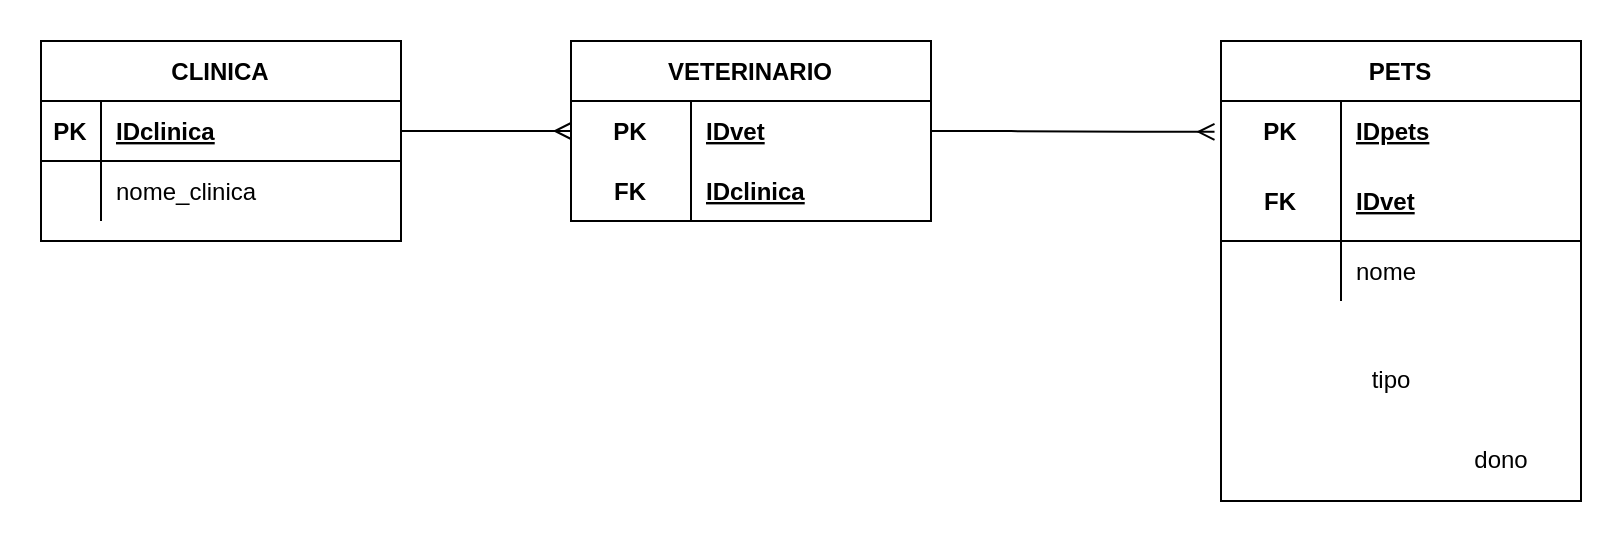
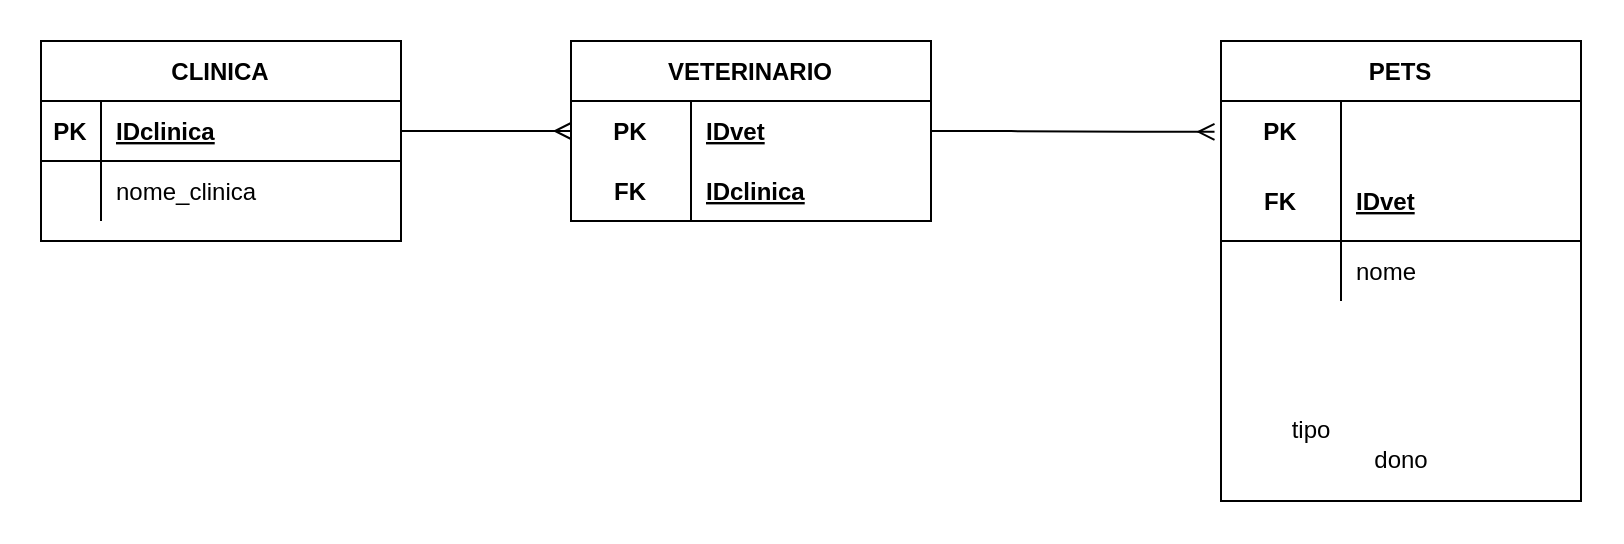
  <mxCell id="0" />
  <mxCell id="1" parent="0" />
  <mxCell id="2" value="CLINICA" style="shape=table;startSize=30;container=1;collapsible=1;childLayout=tableLayout;fixedRows=1;rowLines=0;fontStyle=1;align=center;resizeLast=1;" vertex="1" parent="1"><mxGeometry x="20" width="180" height="100" as="geometry" y="20" /></mxCell>
  <mxCell id="3" value="" style="shape=partialRectangle;collapsible=0;dropTarget=0;pointerEvents=0;fillColor=none;top=0;left=0;bottom=1;right=0;points=[[0,0.5],[1,0.5]];portConstraint=eastwest;" vertex="1" parent="2"><mxGeometry y="30" width="180" height="30" as="geometry" /></mxCell>
  <mxCell id="4" value="PK" style="shape=partialRectangle;connectable=0;fillColor=none;top=0;left=0;bottom=0;right=0;fontStyle=1;overflow=hidden;" vertex="1" parent="3"><mxGeometry width="30" height="30" as="geometry" /></mxCell>
  <mxCell id="5" value="IDclinica" style="shape=partialRectangle;connectable=0;fillColor=none;top=0;left=0;bottom=0;right=0;align=left;spacingLeft=6;fontStyle=5;overflow=hidden;" vertex="1" parent="3"><mxGeometry x="30" width="150" height="30" as="geometry" /></mxCell>
  <mxCell id="6" value="" style="shape=partialRectangle;collapsible=0;dropTarget=0;pointerEvents=0;fillColor=none;top=0;left=0;bottom=0;right=0;points=[[0,0.5],[1,0.5]];portConstraint=eastwest;" vertex="1" parent="2"><mxGeometry y="60" width="180" height="30" as="geometry" /></mxCell>
  <mxCell id="7" value="" style="shape=partialRectangle;connectable=0;fillColor=none;top=0;left=0;bottom=0;right=0;editable=1;overflow=hidden;" vertex="1" parent="6"><mxGeometry width="30" height="30" as="geometry" /></mxCell>
  <mxCell id="8" value="nome_clinica" style="shape=partialRectangle;connectable=0;fillColor=none;top=0;left=0;bottom=0;right=0;align=left;spacingLeft=6;overflow=hidden;" vertex="1" parent="6"><mxGeometry x="30" width="150" height="30" as="geometry" /></mxCell>
  <mxCell id="9" value="PETS" style="shape=table;startSize=30;container=1;collapsible=1;childLayout=tableLayout;fixedRows=1;rowLines=0;fontStyle=1;align=center;resizeLast=1;" vertex="1" parent="1"><mxGeometry x="610" width="180" height="230" as="geometry" y="20" /></mxCell>
  <mxCell id="10" value="" style="shape=partialRectangle;collapsible=0;dropTarget=0;pointerEvents=0;fillColor=none;top=0;left=0;bottom=0;right=0;points=[[0,0.5],[1,0.5]];portConstraint=eastwest;" vertex="1" parent="9"><mxGeometry y="30" width="180" height="30" as="geometry" /></mxCell>
  <mxCell id="11" value="PK" style="shape=partialRectangle;connectable=0;fillColor=none;top=0;left=0;bottom=0;right=0;fontStyle=1;overflow=hidden;" vertex="1" parent="10"><mxGeometry width="60" height="30" as="geometry" /></mxCell>
- <mxCell id="12" value="IDpets" style="shape=partialRectangle;connectable=0;fillColor=none;top=0;left=0;bottom=0;right=0;align=left;spacingLeft=6;fontStyle=5;overflow=hidden;" vertex="1" parent="10"><mxGeometry x="60" width="120" height="30" as="geometry" /></mxCell>
  <mxCell id="13" value="" style="shape=partialRectangle;collapsible=0;dropTarget=0;pointerEvents=0;fillColor=none;top=0;left=0;bottom=1;right=0;points=[[0,0.5],[1,0.5]];portConstraint=eastwest;" vertex="1" parent="9"><mxGeometry y="60" width="180" height="40" as="geometry" /></mxCell>
  <mxCell id="14" value="FK" style="shape=partialRectangle;connectable=0;fillColor=none;top=0;left=0;bottom=0;right=0;fontStyle=1;overflow=hidden;" vertex="1" parent="13"><mxGeometry width="60" height="40" as="geometry" /></mxCell>
  <mxCell id="15" value="IDvet" style="shape=partialRectangle;connectable=0;fillColor=none;top=0;left=0;bottom=0;right=0;align=left;spacingLeft=6;fontStyle=5;overflow=hidden;" vertex="1" parent="13"><mxGeometry x="60" width="120" height="40" as="geometry" /></mxCell>
  <mxCell id="16" value="" style="shape=partialRectangle;collapsible=0;dropTarget=0;pointerEvents=0;fillColor=none;top=0;left=0;bottom=0;right=0;points=[[0,0.5],[1,0.5]];portConstraint=eastwest;" vertex="1" parent="9"><mxGeometry y="100" width="180" height="30" as="geometry" /></mxCell>
  <mxCell id="17" value="" style="shape=partialRectangle;connectable=0;fillColor=none;top=0;left=0;bottom=0;right=0;editable=1;overflow=hidden;" vertex="1" parent="16"><mxGeometry width="60" height="30" as="geometry" /></mxCell>
  <mxCell id="18" value="nome" style="shape=partialRectangle;connectable=0;fillColor=none;top=0;left=0;bottom=0;right=0;align=left;spacingLeft=6;overflow=hidden;" vertex="1" parent="16"><mxGeometry x="60" width="120" height="30" as="geometry" /></mxCell>
  <mxCell id="19" value="" style="shape=partialRectangle;collapsible=0;dropTarget=0;pointerEvents=0;fillColor=none;top=0;left=0;bottom=0;right=0;points=[[0,0.5],[1,0.5]];portConstraint=eastwest;" vertex="1" parent="9"><mxGeometry y="130" width="180" height="30" as="geometry" /></mxCell>
  <mxCell id="20" value="" style="shape=partialRectangle;connectable=0;fillColor=none;top=0;left=0;bottom=0;right=0;editable=1;overflow=hidden;" vertex="1" parent="19"><mxGeometry width="60" height="30" as="geometry" /></mxCell>
- <mxCell id="21" value="tipo" style="text;html=1;align=center;verticalAlign=middle;resizable=0;points=[];autosize=1;strokeColor=none;" vertex="1" parent="1"><mxGeometry x="680" y="180" width="30" height="20" as="geometry" /></mxCell>
- <mxCell id="22" value="dono" style="text;html=1;align=center;verticalAlign=middle;resizable=0;points=[];autosize=1;strokeColor=none;" vertex="1" parent="1"><mxGeometry x="730" y="220" width="40" height="20" as="geometry" /></mxCell>
+ <mxCell id="21" value="tipo" style="text;html=1;align=center;verticalAlign=middle;resizable=0;points=[];autosize=1;strokeColor=none;" vertex="1" parent="1"><mxGeometry x="640" y="205" width="30" height="20" as="geometry" /></mxCell>
+ <mxCell id="22" value="dono" style="text;html=1;align=center;verticalAlign=middle;resizable=0;points=[];autosize=1;strokeColor=none;" vertex="1" parent="1"><mxGeometry x="680" y="220" width="40" height="20" as="geometry" /></mxCell>
  <mxCell id="23" value="VETERINARIO" style="shape=table;startSize=30;container=1;collapsible=1;childLayout=tableLayout;fixedRows=1;rowLines=0;fontStyle=1;align=center;resizeLast=1;" vertex="1" parent="1"><mxGeometry x="285" width="180" height="90" as="geometry" y="20" /></mxCell>
  <mxCell id="24" value="" style="shape=partialRectangle;collapsible=0;dropTarget=0;pointerEvents=0;fillColor=none;top=0;left=0;bottom=0;right=0;points=[[0,0.5],[1,0.5]];portConstraint=eastwest;" vertex="1" parent="23"><mxGeometry y="30" width="180" height="30" as="geometry" /></mxCell>
  <mxCell id="25" value="PK" style="shape=partialRectangle;connectable=0;fillColor=none;top=0;left=0;bottom=0;right=0;fontStyle=1;overflow=hidden;" vertex="1" parent="24"><mxGeometry width="60" height="30" as="geometry" /></mxCell>
  <mxCell id="26" value="IDvet" style="shape=partialRectangle;connectable=0;fillColor=none;top=0;left=0;bottom=0;right=0;align=left;spacingLeft=6;fontStyle=5;overflow=hidden;" vertex="1" parent="24"><mxGeometry x="60" width="120" height="30" as="geometry" /></mxCell>
  <mxCell id="27" value="" style="shape=partialRectangle;collapsible=0;dropTarget=0;pointerEvents=0;fillColor=none;top=0;left=0;bottom=1;right=0;points=[[0,0.5],[1,0.5]];portConstraint=eastwest;" vertex="1" parent="23"><mxGeometry y="60" width="180" height="30" as="geometry" /></mxCell>
  <mxCell id="28" value="FK" style="shape=partialRectangle;connectable=0;fillColor=none;top=0;left=0;bottom=0;right=0;fontStyle=1;overflow=hidden;" vertex="1" parent="27"><mxGeometry width="60" height="30" as="geometry" /></mxCell>
  <mxCell id="29" value="IDclinica" style="shape=partialRectangle;connectable=0;fillColor=none;top=0;left=0;bottom=0;right=0;align=left;spacingLeft=6;fontStyle=5;overflow=hidden;" vertex="1" parent="27"><mxGeometry x="60" width="120" height="30" as="geometry" /></mxCell>
  <mxCell id="30" value="" style="edgeStyle=entityRelationEdgeStyle;fontSize=12;html=1;endArrow=ERmany;exitX=1;exitY=0.5;exitDx=0;exitDy=0;entryX=0;entryY=0.5;entryDx=0;entryDy=0;" edge="1" parent="1" source="3" target="24"><mxGeometry width="100" height="100" relative="1" as="geometry"><mxPoint x="340" y="230" as="sourcePoint" /><mxPoint x="440" y="130" as="targetPoint" /></mxGeometry></mxCell>
  <mxCell id="31" value="" style="edgeStyle=entityRelationEdgeStyle;fontSize=12;html=1;endArrow=ERmany;exitX=1;exitY=0.5;exitDx=0;exitDy=0;entryX=-0.018;entryY=0.514;entryDx=0;entryDy=0;entryPerimeter=0;" edge="1" parent="1" source="24" target="10"><mxGeometry width="100" height="100" relative="1" as="geometry"><mxPoint x="470" y="90" as="sourcePoint" /><mxPoint x="555" y="90" as="targetPoint" /></mxGeometry></mxCell>
